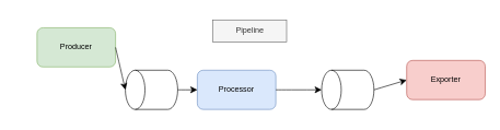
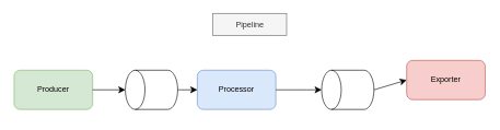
  <mxCell id="0" />
  <mxCell id="1" parent="0" />
  <mxCell id="2" value="Processor" style="rounded=1;whiteSpace=wrap;html=1;fillColor=#dae8fc;strokeColor=#6c8ebf;" vertex="1" parent="1"><mxGeometry x="300" y="107" width="120" height="60" as="geometry" /></mxCell>
- <mxCell id="3" value="Producer" style="rounded=1;whiteSpace=wrap;html=1;fillColor=#d5e8d4;strokeColor=#82b366;" vertex="1" parent="1"><mxGeometry x="55" y="42" width="120" height="60" as="geometry" /></mxCell>
- <mxCell id="4" value="Pipeline" style="rounded=0;whiteSpace=wrap;html=1;fillColor=#f5f5f5;fontColor=#333333;strokeColor=#666666;" vertex="1" parent="1"><mxGeometry x="323.5" y="30" width="113" height="34" as="geometry" /></mxCell>
+ <mxCell id="3" value="Producer" style="rounded=1;whiteSpace=wrap;html=1;fillColor=#d5e8d4;strokeColor=#82b366;" vertex="1" parent="1"><mxGeometry x="20" y="107" width="120" height="60" as="geometry" /></mxCell>
+ <mxCell id="4" value="Pipeline" style="rounded=0;whiteSpace=wrap;html=1;fillColor=#f5f5f5;fontColor=#333333;strokeColor=#666666;" vertex="1" parent="1"><mxGeometry x="323.5" y="20" width="113" height="34" as="geometry" /></mxCell>
  <mxCell id="5" value="" style="shape=cylinder3;whiteSpace=wrap;html=1;boundedLbl=1;backgroundOutline=1;size=15;rotation=-90;" vertex="1" parent="1"><mxGeometry x="200" y="97" width="60" height="80" as="geometry" /></mxCell>
  <mxCell id="6" value="" style="endArrow=classic;html=1;rounded=0;fontSize=12;startSize=8;endSize=8;curved=1;exitX=1;exitY=0.5;exitDx=0;exitDy=0;entryX=0.5;entryY=0;entryDx=0;entryDy=0;entryPerimeter=0;" edge="1" parent="1" source="3" target="5"><mxGeometry width="50" height="50" relative="1" as="geometry"><mxPoint x="260" y="171" as="sourcePoint" /><mxPoint x="310" y="121" as="targetPoint" /></mxGeometry></mxCell>
  <mxCell id="7" value="" style="endArrow=classic;html=1;rounded=0;fontSize=12;startSize=8;endSize=8;curved=1;exitX=0.5;exitY=1;exitDx=0;exitDy=0;exitPerimeter=0;entryX=0;entryY=0.5;entryDx=0;entryDy=0;" edge="1" parent="1" source="5" target="2"><mxGeometry width="50" height="50" relative="1" as="geometry"><mxPoint x="350" y="136.5" as="sourcePoint" /><mxPoint x="410" y="171" as="targetPoint" /></mxGeometry></mxCell>
  <mxCell id="8" value="Exporter" style="rounded=1;whiteSpace=wrap;html=1;fillColor=#f8cecc;strokeColor=#b85450;" vertex="1" parent="1"><mxGeometry x="620" y="92" width="120" height="60" as="geometry" /></mxCell>
  <mxCell id="9" value="" style="shape=cylinder3;whiteSpace=wrap;html=1;boundedLbl=1;backgroundOutline=1;size=15;rotation=-90;" vertex="1" parent="1"><mxGeometry x="500" y="97" width="60" height="80" as="geometry" /></mxCell>
  <mxCell id="10" value="" style="endArrow=classic;html=1;rounded=0;fontSize=12;startSize=8;endSize=8;curved=1;exitX=1;exitY=0.5;exitDx=0;exitDy=0;entryX=0.5;entryY=0;entryDx=0;entryDy=0;entryPerimeter=0;" edge="1" parent="1" target="9" source="2"><mxGeometry width="50" height="50" relative="1" as="geometry"><mxPoint x="460" y="137" as="sourcePoint" /><mxPoint x="630" y="121" as="targetPoint" /></mxGeometry></mxCell>
  <mxCell id="11" value="" style="endArrow=classic;html=1;rounded=0;fontSize=12;startSize=8;endSize=8;curved=1;exitX=0.5;exitY=1;exitDx=0;exitDy=0;exitPerimeter=0;entryX=0;entryY=0.5;entryDx=0;entryDy=0;" edge="1" parent="1" source="9" target="8"><mxGeometry width="50" height="50" relative="1" as="geometry"><mxPoint x="650" y="136.5" as="sourcePoint" /><mxPoint x="710" y="171" as="targetPoint" /></mxGeometry></mxCell>
